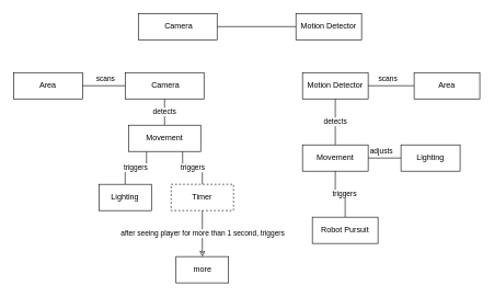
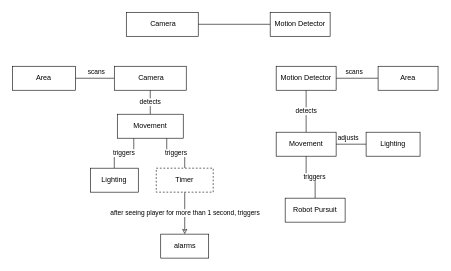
  <mxCell id="0" />
  <mxCell id="1" parent="0" />
  <mxCell id="2" style="edgeStyle=orthogonalEdgeStyle;rounded=0;orthogonalLoop=1;jettySize=auto;html=1;exitX=1;exitY=0.5;exitDx=0;exitDy=0;endArrow=none;endFill=0;" edge="1" parent="1" source="3" target="23"><mxGeometry relative="1" as="geometry" /></mxCell>
  <mxCell id="3" value="&amp;nbsp;Camera" style="rounded=0;whiteSpace=wrap;html=1;" parent="1" vertex="1"><mxGeometry x="210" y="20" width="120" height="40" as="geometry" /></mxCell>
  <mxCell id="4" value="detects" style="edgeStyle=orthogonalEdgeStyle;rounded=0;orthogonalLoop=1;jettySize=auto;html=1;exitX=0.5;exitY=1;exitDx=0;exitDy=0;entryX=0.5;entryY=0;entryDx=0;entryDy=0;endArrow=none;endFill=0;" edge="1" parent="1" source="6" target="15"><mxGeometry relative="1" as="geometry" /></mxCell>
  <mxCell id="5" value="scans" style="edgeStyle=orthogonalEdgeStyle;rounded=0;orthogonalLoop=1;jettySize=auto;html=1;exitX=1;exitY=0.5;exitDx=0;exitDy=0;entryX=0;entryY=0.5;entryDx=0;entryDy=0;endArrow=none;endFill=0;" edge="1" parent="1" source="6" target="17"><mxGeometry x="-0.143" y="10" relative="1" as="geometry"><mxPoint as="offset" /></mxGeometry></mxCell>
  <mxCell id="6" value="Motion Detector" style="rounded=0;whiteSpace=wrap;html=1;" parent="1" vertex="1"><mxGeometry x="460" y="110" width="100" height="40" as="geometry" /></mxCell>
  <mxCell id="7" value="triggers" style="edgeStyle=orthogonalEdgeStyle;rounded=0;orthogonalLoop=1;jettySize=auto;html=1;exitX=0.5;exitY=0;exitDx=0;exitDy=0;entryX=0.25;entryY=1;entryDx=0;entryDy=0;endArrow=none;endFill=0;" edge="1" parent="1" source="8" target="11"><mxGeometry relative="1" as="geometry" /></mxCell>
  <mxCell id="8" value="Lighting" style="rounded=0;whiteSpace=wrap;html=1;" parent="1" vertex="1"><mxGeometry x="150" y="280" width="80" height="40" as="geometry" /></mxCell>
  <mxCell id="9" value="detects" style="edgeStyle=orthogonalEdgeStyle;rounded=0;orthogonalLoop=1;jettySize=auto;html=1;exitX=0.5;exitY=0;exitDx=0;exitDy=0;entryX=0.5;entryY=1;entryDx=0;entryDy=0;endArrow=none;endFill=0;" edge="1" parent="1" source="11" target="24"><mxGeometry relative="1" as="geometry" /></mxCell>
  <mxCell id="10" value="triggers" style="edgeStyle=orthogonalEdgeStyle;rounded=0;orthogonalLoop=1;jettySize=auto;html=1;exitX=0.75;exitY=1;exitDx=0;exitDy=0;entryX=0.5;entryY=0;entryDx=0;entryDy=0;endArrow=none;endFill=0;" edge="1" parent="1" source="11" target="13"><mxGeometry relative="1" as="geometry" /></mxCell>
  <mxCell id="11" value="Movement" style="rounded=0;whiteSpace=wrap;html=1;" parent="1" vertex="1"><mxGeometry x="195" y="190" width="110" height="40" as="geometry" /></mxCell>
  <mxCell id="12" value="after seeing player for more than 1 second, triggers" style="edgeStyle=orthogonalEdgeStyle;rounded=0;orthogonalLoop=1;jettySize=auto;html=1;exitX=0.5;exitY=1;exitDx=0;exitDy=0;entryX=0.5;entryY=0;entryDx=0;entryDy=0;endArrow=classic;endFill=0;" edge="1" parent="1" source="13" target="20"><mxGeometry relative="1" as="geometry" /></mxCell>
  <mxCell id="13" value="Timer" style="rounded=0;whiteSpace=wrap;html=1;dashed=1;" parent="1" vertex="1"><mxGeometry x="260" y="280" width="95" height="40" as="geometry" /></mxCell>
  <mxCell id="14" value="adjusts" style="edgeStyle=orthogonalEdgeStyle;rounded=0;orthogonalLoop=1;jettySize=auto;html=1;exitX=1;exitY=0.5;exitDx=0;exitDy=0;entryX=0;entryY=0.5;entryDx=0;entryDy=0;endArrow=none;endFill=0;" edge="1" parent="1" source="15" target="16"><mxGeometry x="-0.2" y="10" relative="1" as="geometry"><mxPoint as="offset" /></mxGeometry></mxCell>
  <mxCell id="15" value="Movement" style="rounded=0;whiteSpace=wrap;html=1;" parent="1" vertex="1"><mxGeometry x="460" y="220" width="100" height="40" as="geometry" /></mxCell>
  <mxCell id="16" value="Lighting" style="rounded=0;whiteSpace=wrap;html=1;" parent="1" vertex="1"><mxGeometry x="610" y="220" width="90" height="40" as="geometry" /></mxCell>
  <mxCell id="17" value="Area" style="rounded=0;whiteSpace=wrap;html=1;" parent="1" vertex="1"><mxGeometry x="630" y="110" width="100" height="40" as="geometry" /></mxCell>
  <mxCell id="18" value="scans" style="edgeStyle=orthogonalEdgeStyle;rounded=0;orthogonalLoop=1;jettySize=auto;html=1;exitX=1;exitY=0.5;exitDx=0;exitDy=0;entryX=0;entryY=0.5;entryDx=0;entryDy=0;endArrow=none;endFill=0;" edge="1" parent="1" source="19" target="24"><mxGeometry x="0.077" y="10" relative="1" as="geometry"><mxPoint as="offset" /></mxGeometry></mxCell>
  <mxCell id="19" value="Area" style="rounded=0;whiteSpace=wrap;html=1;" parent="1" vertex="1"><mxGeometry x="20" y="110" width="105" height="40" as="geometry" /></mxCell>
- <mxCell id="20" value="more" style="rounded=0;whiteSpace=wrap;html=1;" parent="1" vertex="1"><mxGeometry x="267.5" y="390" width="80" height="40" as="geometry" /></mxCell>
+ <mxCell id="20" value="alarms" style="rounded=0;whiteSpace=wrap;html=1;" parent="1" vertex="1"><mxGeometry x="267.5" y="390" width="80" height="40" as="geometry" /></mxCell>
  <mxCell id="21" value="triggers" style="edgeStyle=orthogonalEdgeStyle;rounded=0;orthogonalLoop=1;jettySize=auto;html=1;exitX=0.5;exitY=0;exitDx=0;exitDy=0;entryX=0.5;entryY=1;entryDx=0;entryDy=0;endArrow=none;endFill=0;" edge="1" parent="1" source="22" target="15"><mxGeometry x="-0.143" relative="1" as="geometry"><mxPoint as="offset" /></mxGeometry></mxCell>
  <mxCell id="22" value="Robot Pursuit" style="rounded=0;whiteSpace=wrap;html=1;" parent="1" vertex="1"><mxGeometry x="475" y="330" width="100" height="40" as="geometry" /></mxCell>
  <mxCell id="23" value="Motion Detector" style="rounded=0;whiteSpace=wrap;html=1;" vertex="1" parent="1"><mxGeometry x="450" y="20" width="100" height="40" as="geometry" /></mxCell>
  <mxCell id="24" value="&amp;nbsp;Camera" style="rounded=0;whiteSpace=wrap;html=1;" vertex="1" parent="1"><mxGeometry x="190" y="110" width="120" height="40" as="geometry" /></mxCell>
